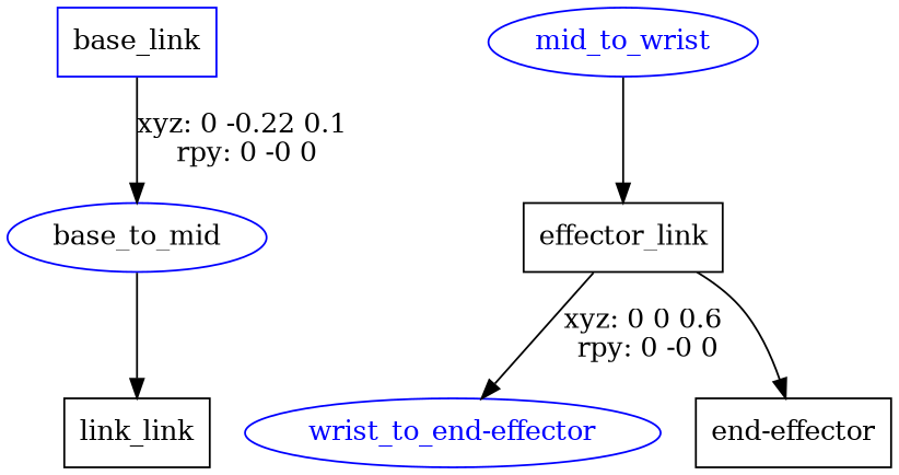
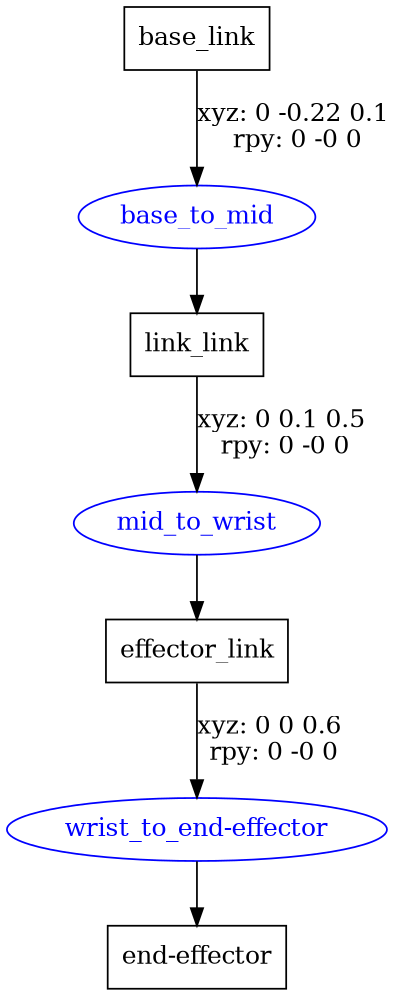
  digraph {
    node [shape=box]
-   n1 [label=base_link color=blue]
-   base_to_mid [color=blue fontcolor=black shape=ellipse]
+   n1 [label=base_link]
+   base_to_mid [color=blue fontcolor=blue shape=ellipse]
    n3 [label=link_link]
    mid_to_wrist [color=blue fontcolor=blue shape=ellipse]
    n5 [label=effector_link]
    "wrist_to_end-effector" [color=blue fontcolor=blue shape=ellipse]
    n7 [label="end-effector"]
    n1 -> base_to_mid [label="xyz: 0 -0.22 0.1 \nrpy: 0 -0 0"]
    base_to_mid -> n3
+   n3 -> mid_to_wrist [label="xyz: 0 0.1 0.5 \nrpy: 0 -0 0"]
    mid_to_wrist -> n5
    n5 -> "wrist_to_end-effector" [label="xyz: 0 0 0.6 \nrpy: 0 -0 0"]
-   n5 -> n7
+   "wrist_to_end-effector" -> n7
  }
